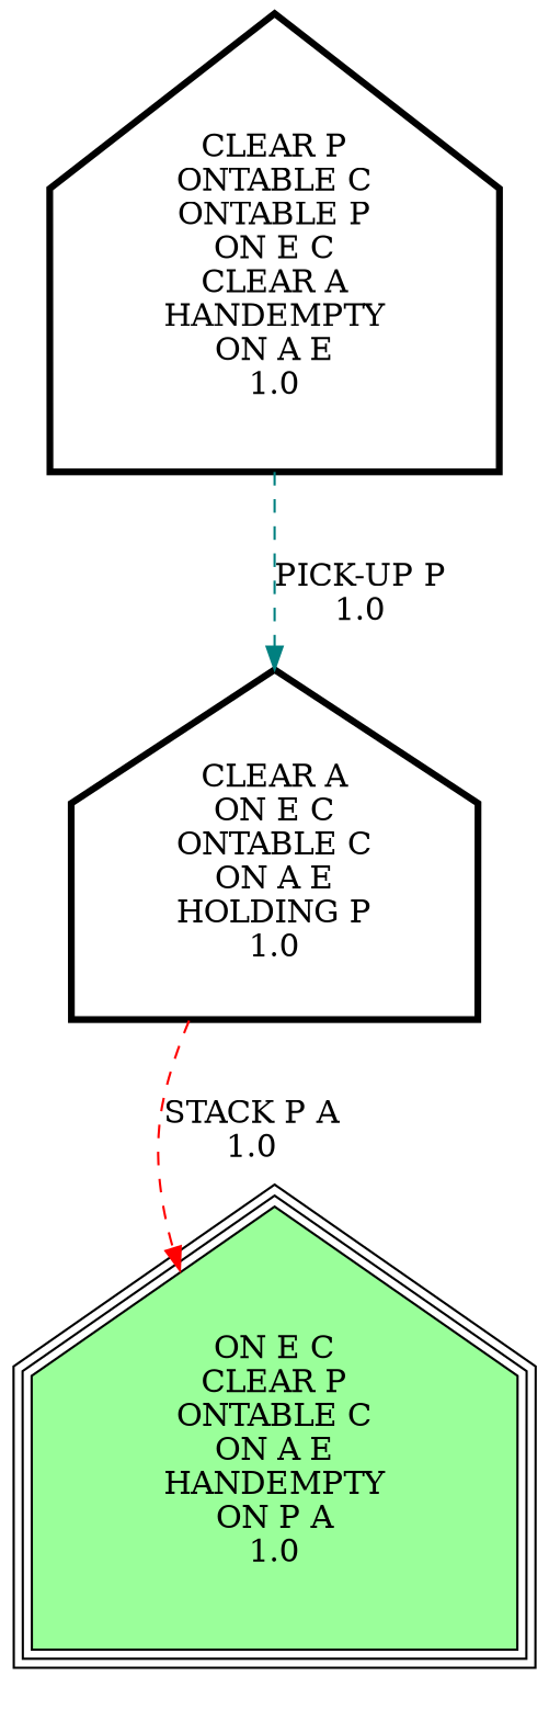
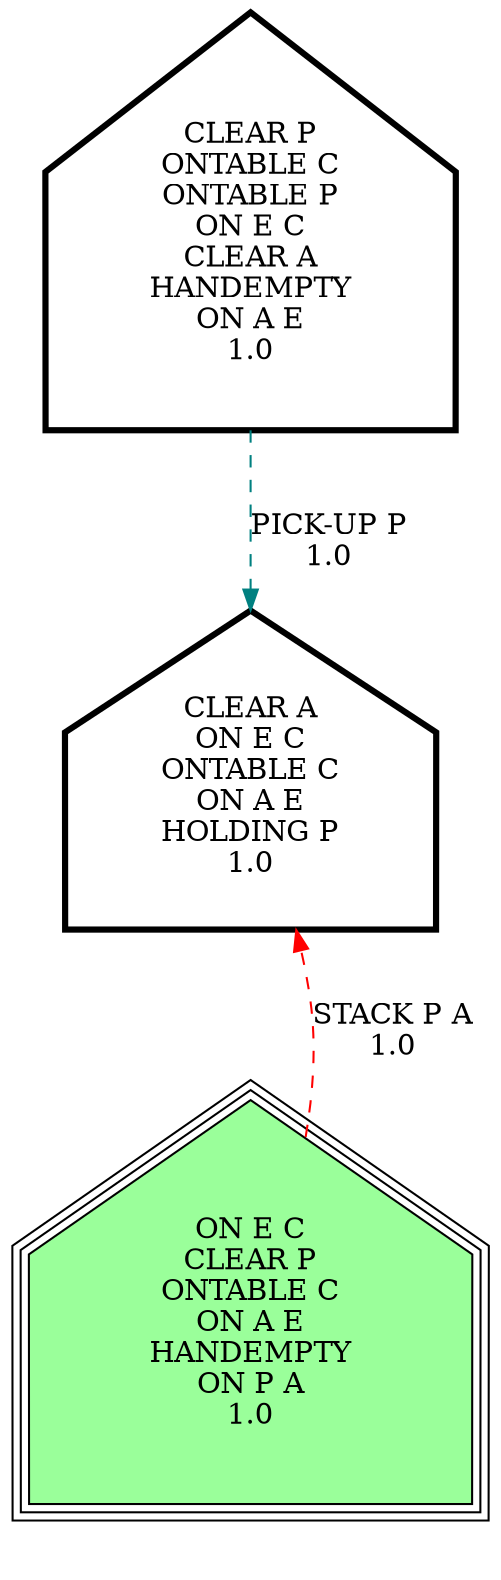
  digraph {
    node [penwidth=3 shape=house]
    edge [style=dashed]
    "CLEAR P\nONTABLE C\nONTABLE P\nON E C\nCLEAR A\nHANDEMPTY\nON A E\n1.0\n"
    "CLEAR A\nON E C\nONTABLE C\nON A E\nHOLDING P\n1.0\n"
    "ON E C\nCLEAR P\nONTABLE C\nON A E\nHANDEMPTY\nON P A\n1.0\n" [fillcolor=palegreen1 peripheries=3 style=filled penwidth=""]
    "CLEAR P\nONTABLE C\nONTABLE P\nON E C\nCLEAR A\nHANDEMPTY\nON A E\n1.0\n" -> "CLEAR A\nON E C\nONTABLE C\nON A E\nHOLDING P\n1.0\n" [label="PICK-UP P\n1.0\n" color=teal]
-   "CLEAR A\nON E C\nONTABLE C\nON A E\nHOLDING P\n1.0\n" -> "ON E C\nCLEAR P\nONTABLE C\nON A E\nHANDEMPTY\nON P A\n1.0\n" [label="STACK P A\n1.0\n" color=red]
+   "ON E C\nCLEAR P\nONTABLE C\nON A E\nHANDEMPTY\nON P A\n1.0\n" -> "CLEAR A\nON E C\nONTABLE C\nON A E\nHOLDING P\n1.0\n" [label="STACK P A\n1.0\n" color=red]
  }
